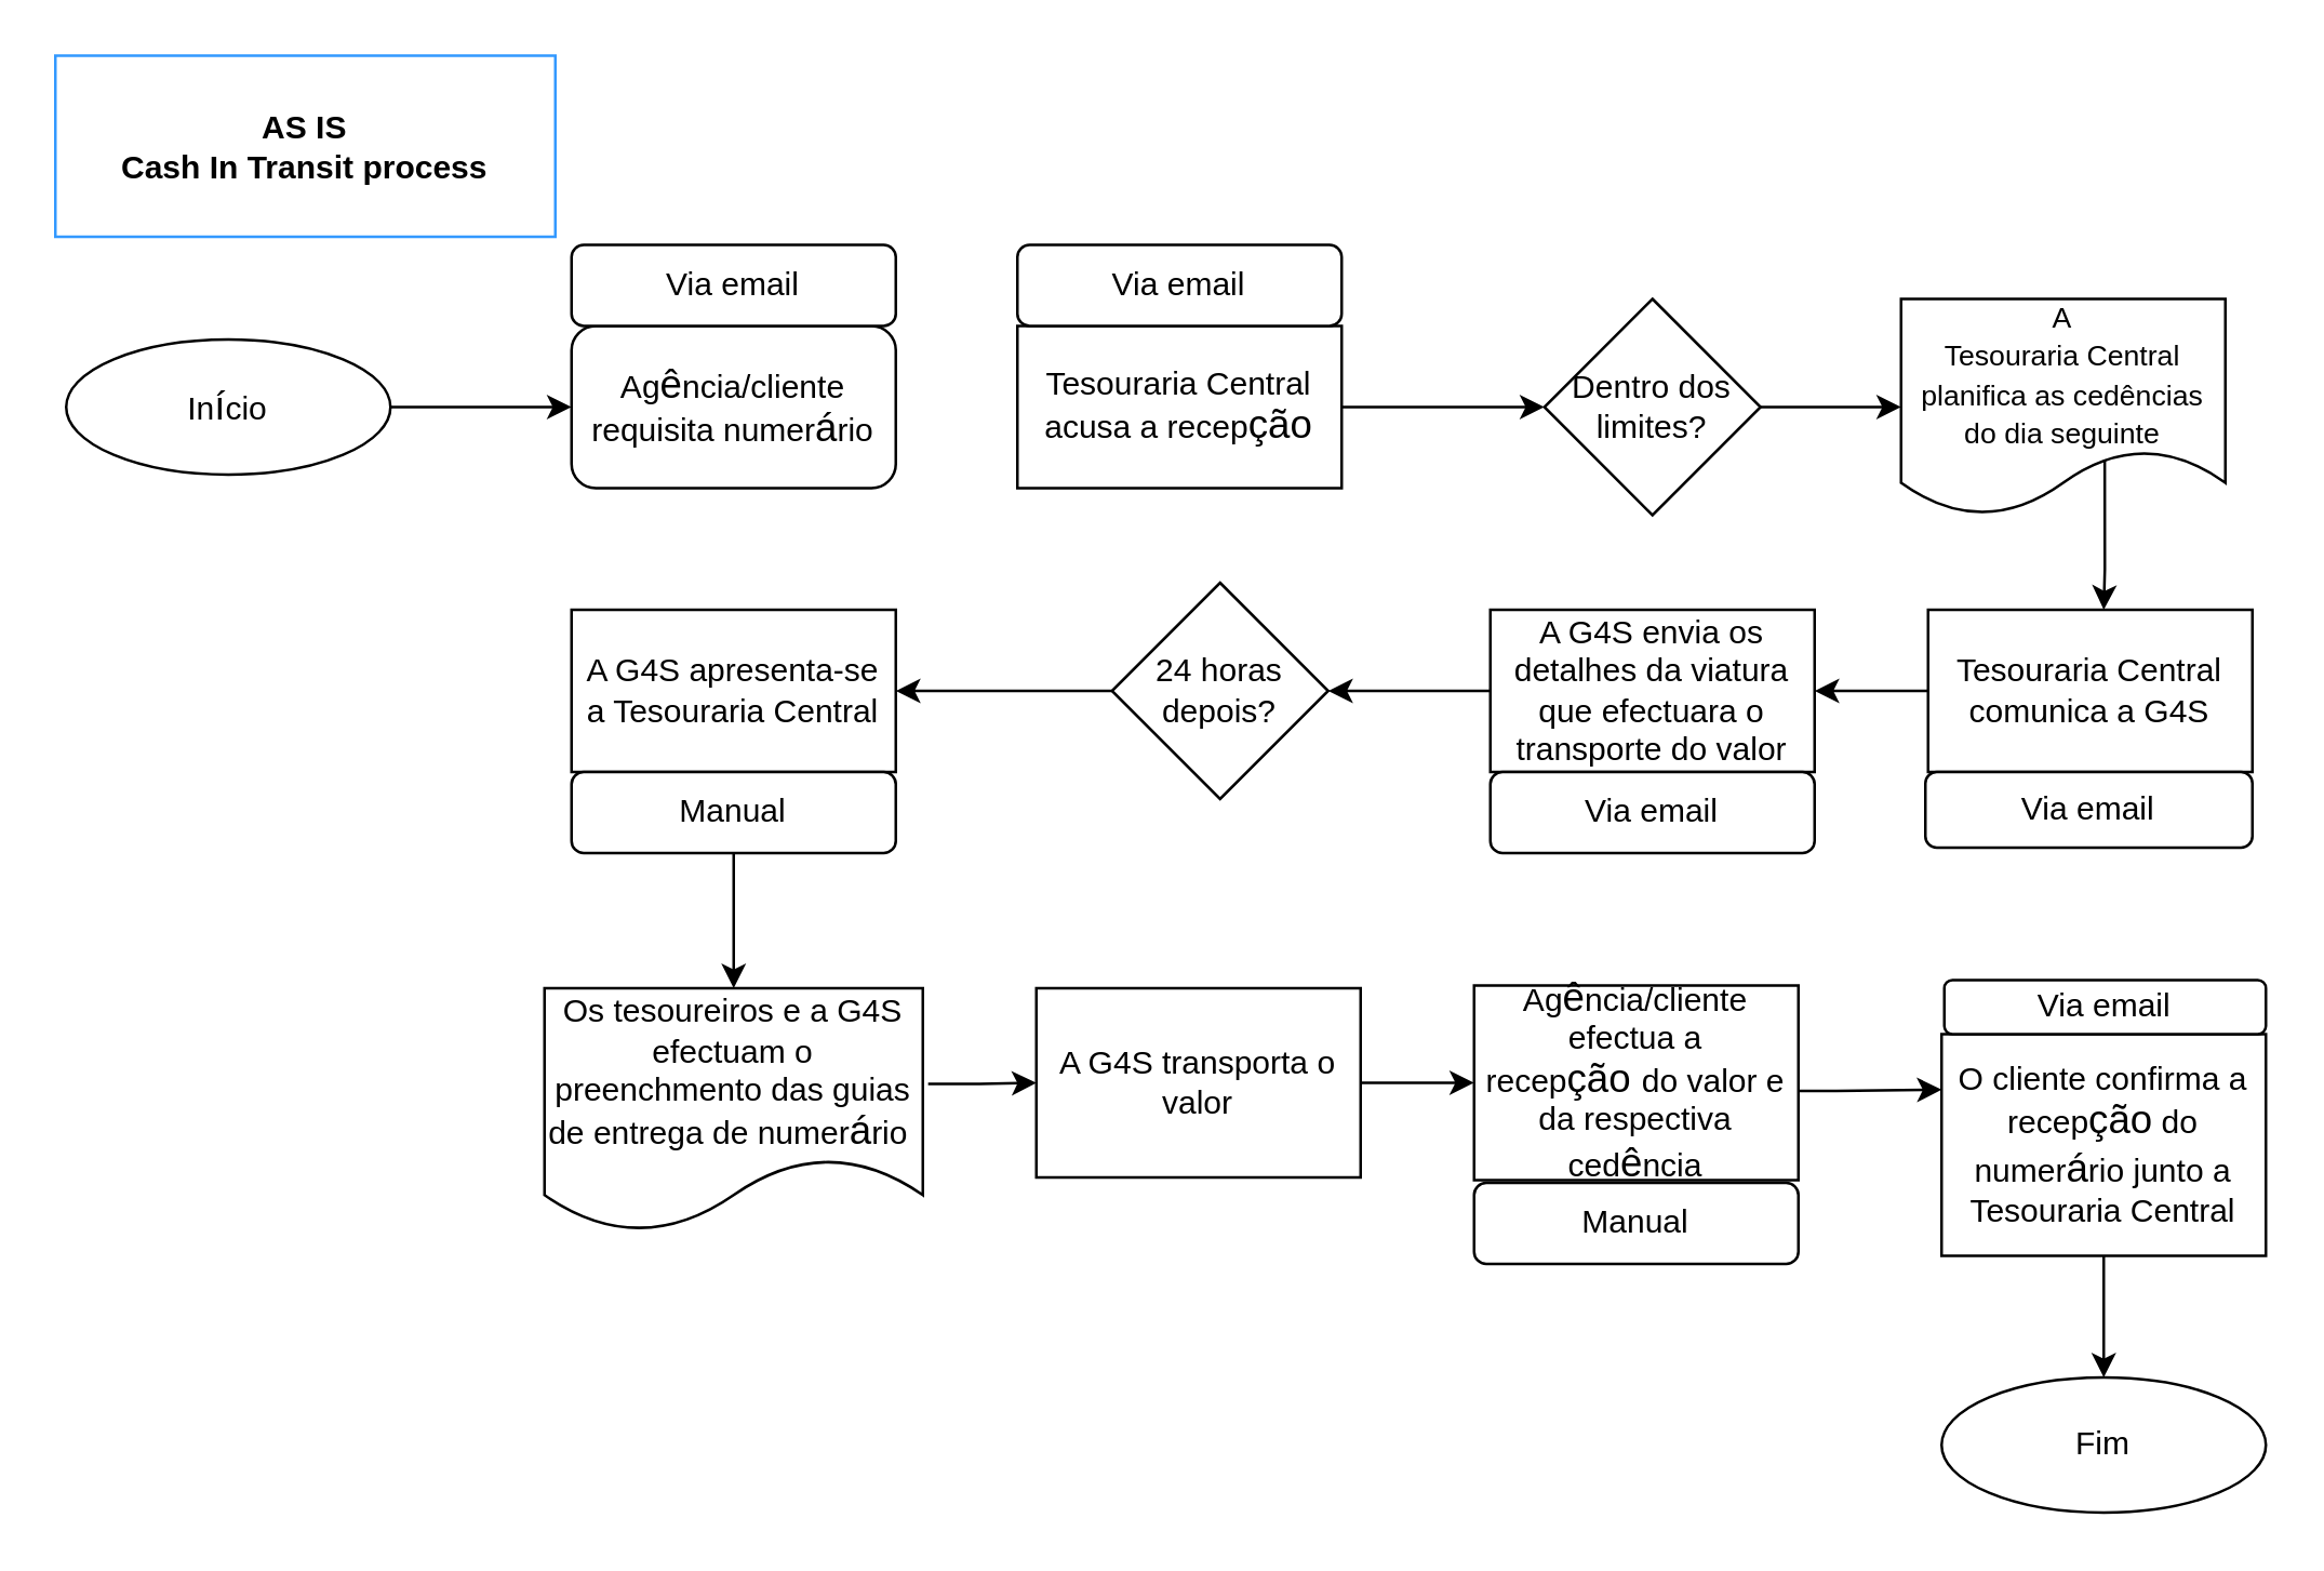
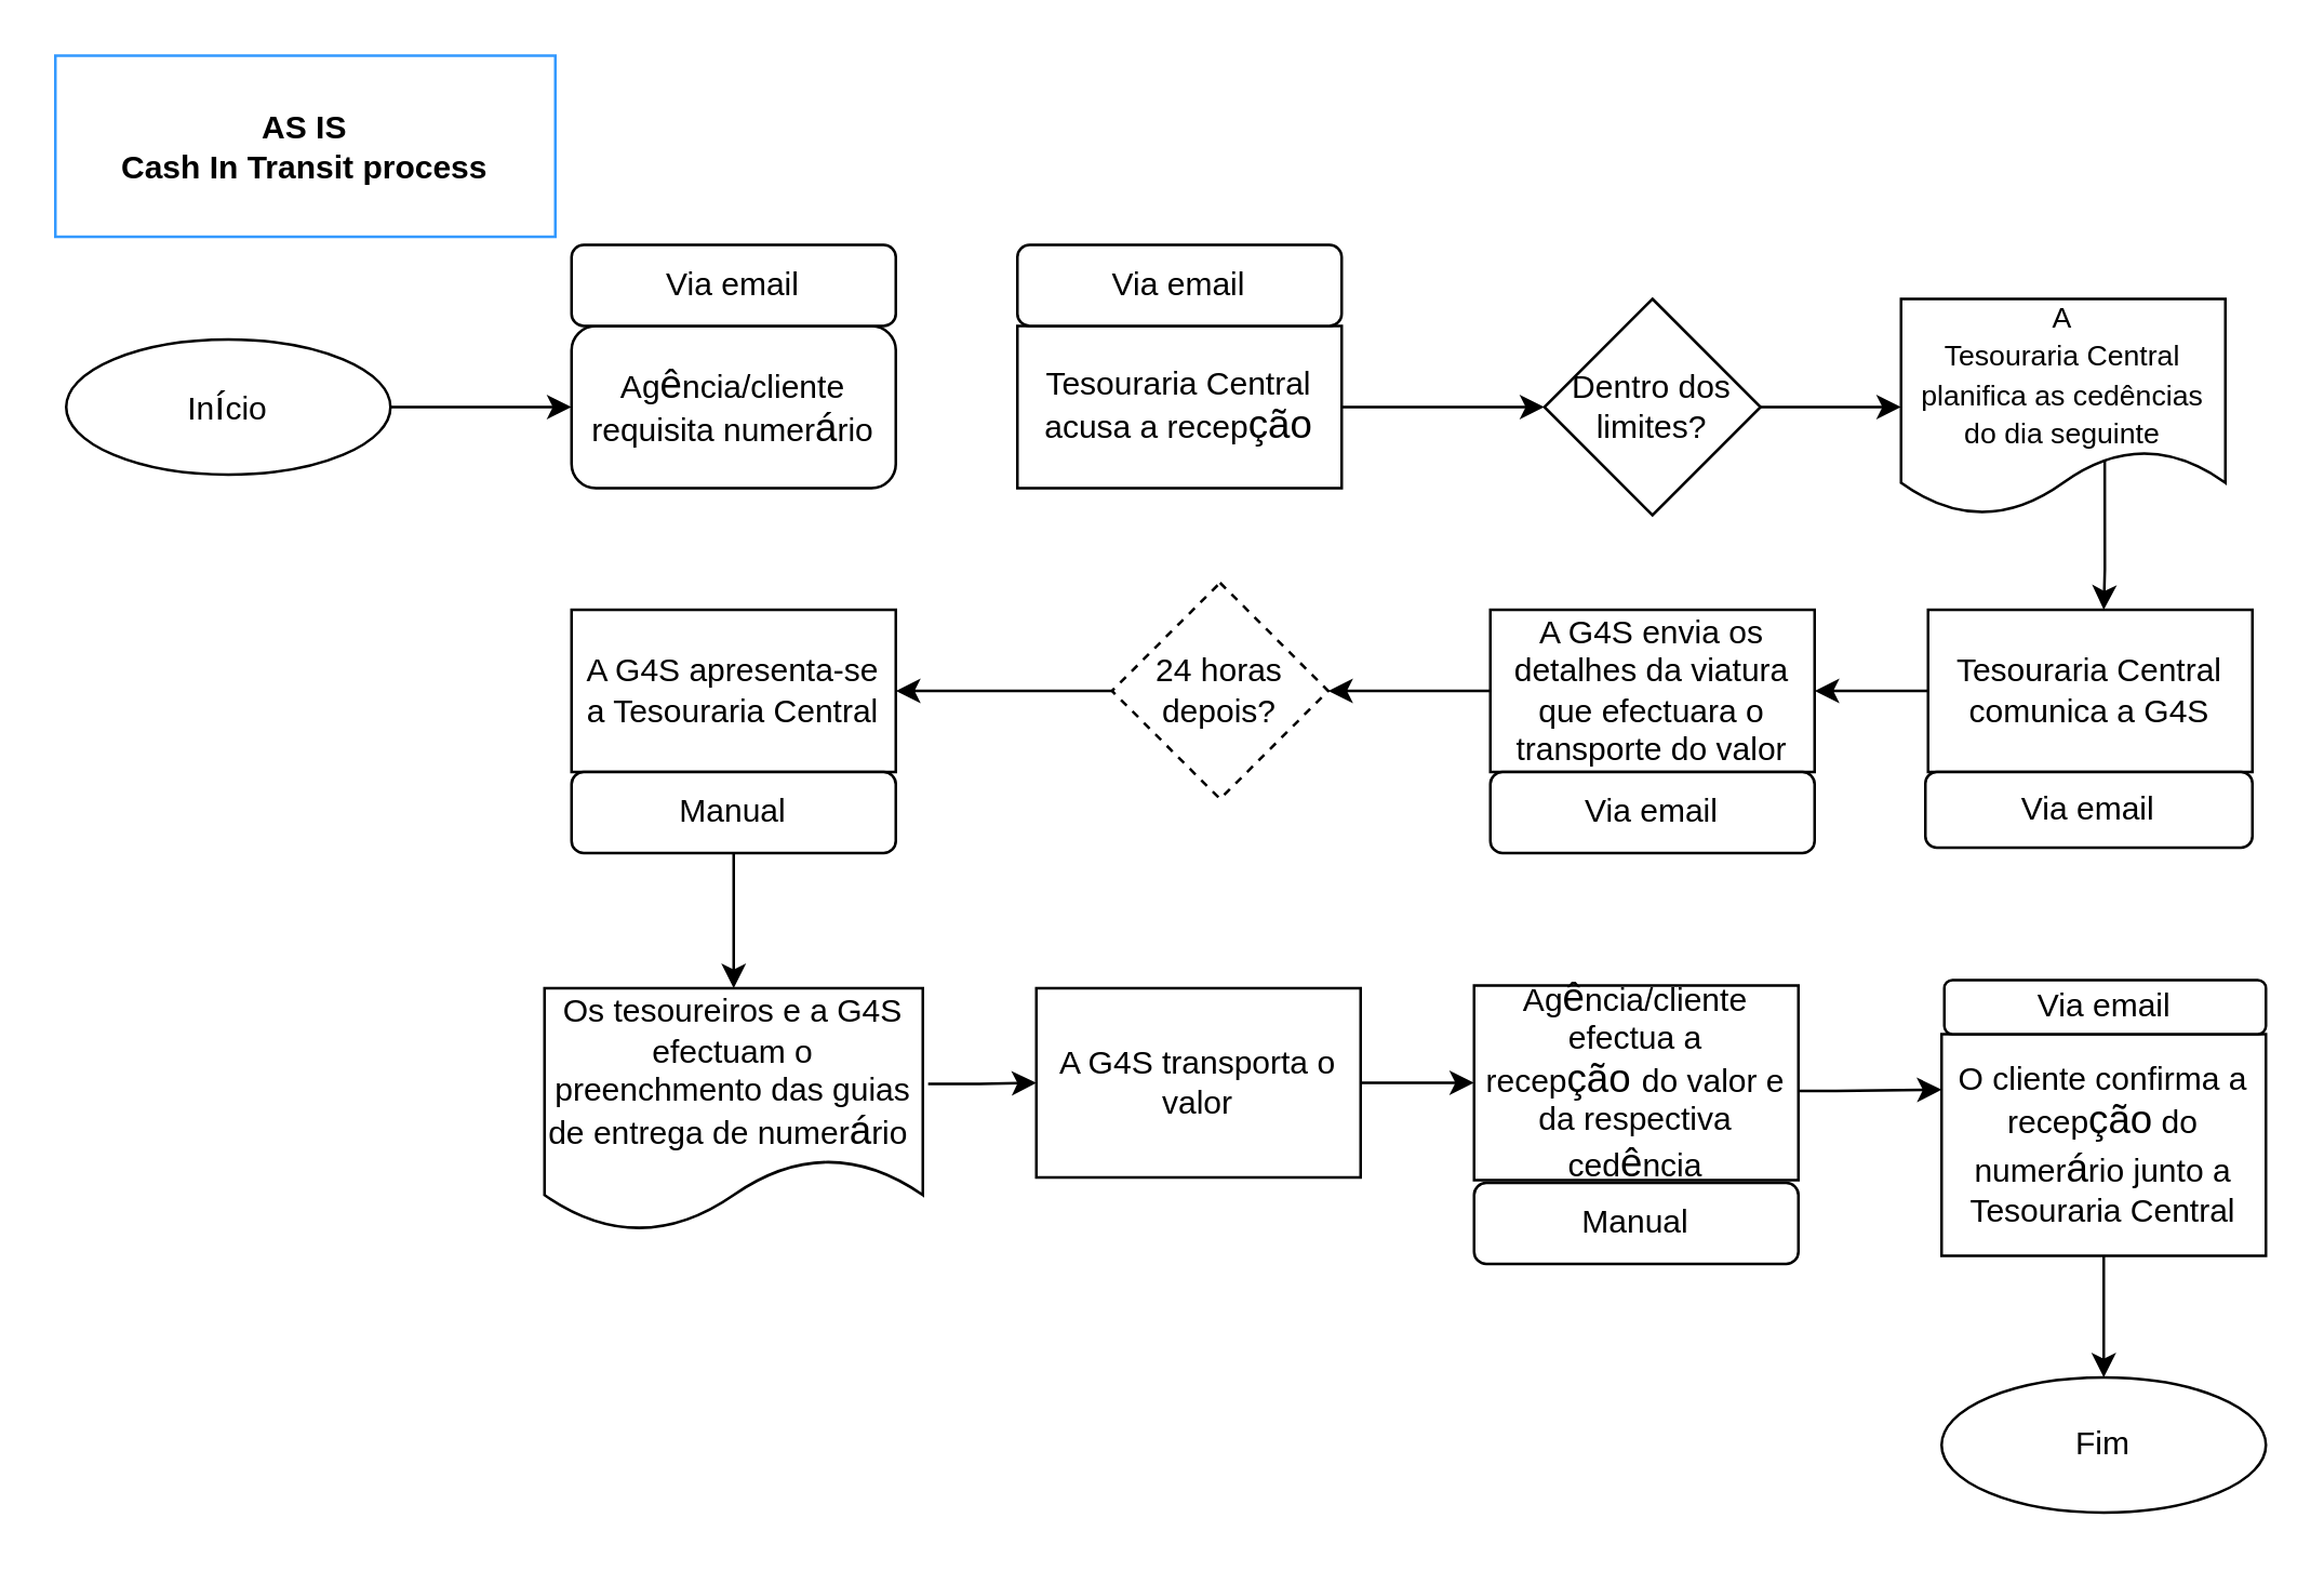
  <mxCell id="0" />
  <mxCell id="1" parent="0" />
  <mxCell id="2" value="Ag&lt;span lang=&quot;EN-US&quot; style=&quot;font-size: 11.0pt ; line-height: 107% ; font-family: &amp;#34;calibri&amp;#34; , sans-serif&quot;&gt;ê&lt;/span&gt;ncia/cliente requisita numer&lt;span lang=&quot;EN-US&quot; style=&quot;font-size: 11.0pt ; line-height: 107% ; font-family: &amp;#34;calibri&amp;#34; , sans-serif&quot;&gt;á&lt;/span&gt;rio" style="whiteSpace=wrap;html=1;rounded=1;" parent="1" vertex="1"><mxGeometry x="211" y="120" width="120" height="60" as="geometry" /></mxCell>
  <mxCell id="3" value="" style="edgeStyle=orthogonalEdgeStyle;rounded=0;orthogonalLoop=1;jettySize=auto;html=1;entryX=0;entryY=0.5;entryDx=0;entryDy=0;" parent="1" source="4" target="6" edge="1"><mxGeometry relative="1" as="geometry"><mxPoint x="531" y="150" as="targetPoint" /></mxGeometry></mxCell>
  <mxCell id="4" value="Tesouraria Central acusa a recep&lt;span lang=&quot;EN-US&quot; style=&quot;font-size: 11.0pt ; line-height: 107% ; font-family: &amp;#34;calibri&amp;#34; , sans-serif&quot;&gt;ção&lt;/span&gt;" style="rounded=0;whiteSpace=wrap;html=1;" parent="1" vertex="1"><mxGeometry x="376" y="120" width="120" height="60" as="geometry" /></mxCell>
  <mxCell id="5" value="" style="edgeStyle=orthogonalEdgeStyle;rounded=0;orthogonalLoop=1;jettySize=auto;html=1;" parent="1" source="6" target="28" edge="1"><mxGeometry relative="1" as="geometry"><mxPoint x="681" y="150" as="targetPoint" /></mxGeometry></mxCell>
  <mxCell id="6" value="Dentro dos limites?" style="rhombus;whiteSpace=wrap;html=1;" parent="1" vertex="1"><mxGeometry x="571" y="110" width="80" height="80" as="geometry" /></mxCell>
  <mxCell id="7" value="" style="edgeStyle=orthogonalEdgeStyle;rounded=0;orthogonalLoop=1;jettySize=auto;html=1;" parent="1" source="8" target="2" edge="1"><mxGeometry relative="1" as="geometry" /></mxCell>
  <mxCell id="8" value="In&lt;span lang=&quot;EN-US&quot; style=&quot;font-size: 11.0pt ; line-height: 107% ; font-family: &amp;#34;calibri&amp;#34; , sans-serif&quot;&gt;í&lt;/span&gt;cio" style="ellipse;whiteSpace=wrap;html=1;" parent="1" vertex="1"><mxGeometry x="24" y="125" width="120" height="50" as="geometry" /></mxCell>
  <mxCell id="9" value="Via email" style="rounded=1;whiteSpace=wrap;html=1;" parent="1" vertex="1"><mxGeometry x="376" y="90" width="120" height="30" as="geometry" /></mxCell>
  <mxCell id="10" value="" style="edgeStyle=orthogonalEdgeStyle;rounded=0;orthogonalLoop=1;jettySize=auto;html=1;exitX=0.628;exitY=0.729;exitDx=0;exitDy=0;exitPerimeter=0;" parent="1" source="28" edge="1"><mxGeometry relative="1" as="geometry"><mxPoint x="741" y="180" as="sourcePoint" /><mxPoint x="778" y="225" as="targetPoint" /></mxGeometry></mxCell>
  <mxCell id="11" value="A G4S apresenta-se a Tesouraria Central" style="rounded=0;whiteSpace=wrap;html=1;" parent="1" vertex="1"><mxGeometry x="211" y="225" width="120" height="60" as="geometry" /></mxCell>
  <mxCell id="12" value="" style="edgeStyle=orthogonalEdgeStyle;rounded=0;orthogonalLoop=1;jettySize=auto;html=1;" parent="1" source="18" target="11" edge="1"><mxGeometry relative="1" as="geometry"><mxPoint x="376" y="235" as="sourcePoint" /></mxGeometry></mxCell>
  <mxCell id="13" value="" style="edgeStyle=orthogonalEdgeStyle;rounded=0;orthogonalLoop=1;jettySize=auto;html=1;entryX=1;entryY=0.5;entryDx=0;entryDy=0;" parent="1" source="14" target="18" edge="1"><mxGeometry relative="1" as="geometry"><mxPoint x="481" y="235" as="targetPoint" /></mxGeometry></mxCell>
  <mxCell id="14" value="A G4S envia os detalhes da viatura que efectuara o transporte do valor" style="rounded=0;whiteSpace=wrap;html=1;" parent="1" vertex="1"><mxGeometry x="551" y="225" width="120" height="60" as="geometry" /></mxCell>
  <mxCell id="15" value="" style="edgeStyle=orthogonalEdgeStyle;rounded=0;orthogonalLoop=1;jettySize=auto;html=1;" parent="1" source="16" target="14" edge="1"><mxGeometry relative="1" as="geometry" /></mxCell>
  <mxCell id="16" value="Tesouraria Central comunica a G4S" style="rounded=0;whiteSpace=wrap;html=1;" parent="1" vertex="1"><mxGeometry x="713" y="225" width="120" height="60" as="geometry" /></mxCell>
  <mxCell id="17" value="Via email" style="rounded=1;whiteSpace=wrap;html=1;" parent="1" vertex="1"><mxGeometry x="712" y="285" width="121" height="28" as="geometry" /></mxCell>
- <mxCell id="18" value="24 horas depois?" style="rhombus;whiteSpace=wrap;html=1;" parent="1" vertex="1"><mxGeometry x="411" y="215" width="80" height="80" as="geometry" /></mxCell>
+ <mxCell id="18" value="24 horas depois?" style="rhombus;whiteSpace=wrap;html=1;dashed=1;" parent="1" vertex="1"><mxGeometry x="411" y="215" width="80" height="80" as="geometry" /></mxCell>
  <mxCell id="19" value="" style="edgeStyle=orthogonalEdgeStyle;rounded=0;orthogonalLoop=1;jettySize=auto;html=1;" parent="1" source="20" target="25" edge="1"><mxGeometry relative="1" as="geometry" /></mxCell>
  <mxCell id="20" value="A G4S transporta o valor" style="rounded=0;whiteSpace=wrap;html=1;" parent="1" vertex="1"><mxGeometry x="383" y="365" width="120" height="70" as="geometry" /></mxCell>
  <mxCell id="21" value="Via email" style="rounded=1;whiteSpace=wrap;html=1;" parent="1" vertex="1"><mxGeometry x="551" y="285" width="120" height="30" as="geometry" /></mxCell>
  <mxCell id="22" value="" style="edgeStyle=orthogonalEdgeStyle;rounded=0;orthogonalLoop=1;jettySize=auto;html=1;entryX=0.5;entryY=0;entryDx=0;entryDy=0;" parent="1" source="23" target="30" edge="1"><mxGeometry relative="1" as="geometry"><mxPoint x="274" y="355" as="targetPoint" /></mxGeometry></mxCell>
  <mxCell id="23" value="Manual" style="rounded=1;whiteSpace=wrap;html=1;" parent="1" vertex="1"><mxGeometry x="211" y="285" width="120" height="30" as="geometry" /></mxCell>
  <mxCell id="24" value="" style="edgeStyle=orthogonalEdgeStyle;rounded=0;orthogonalLoop=1;jettySize=auto;html=1;entryX=0;entryY=0.25;entryDx=0;entryDy=0;" parent="1" source="25" target="27" edge="1"><mxGeometry relative="1" as="geometry"><mxPoint x="718" y="403" as="targetPoint" /><Array as="points"><mxPoint x="679" y="403" /><mxPoint x="679" y="403" /></Array></mxGeometry></mxCell>
  <mxCell id="25" value="Ag&lt;span lang=&quot;EN-US&quot; style=&quot;font-size: 11.0pt ; line-height: 107% ; font-family: &amp;#34;calibri&amp;#34; , sans-serif&quot;&gt;ê&lt;/span&gt;ncia/cliente efectua a recep&lt;span lang=&quot;EN-US&quot; style=&quot;font-size: 11.0pt ; line-height: 107% ; font-family: &amp;#34;calibri&amp;#34; , sans-serif&quot;&gt;ção&amp;nbsp;&lt;/span&gt;do valor e da respectiva ced&lt;span style=&quot;font-family: &amp;#34;calibri&amp;#34; , sans-serif ; font-size: 14.667px&quot;&gt;ê&lt;/span&gt;ncia" style="rounded=0;whiteSpace=wrap;html=1;" parent="1" vertex="1"><mxGeometry x="545" y="364" width="120" height="72" as="geometry" /></mxCell>
  <mxCell id="26" value="" style="edgeStyle=orthogonalEdgeStyle;rounded=0;orthogonalLoop=1;jettySize=auto;html=1;" parent="1" source="27" target="31" edge="1"><mxGeometry relative="1" as="geometry" /></mxCell>
  <mxCell id="27" value="O cliente confirma a recep&lt;span style=&quot;font-family: &amp;#34;calibri&amp;#34; , sans-serif ; font-size: 14.667px&quot;&gt;ção&lt;/span&gt;&amp;nbsp;do numer&lt;span style=&quot;font-family: &amp;#34;calibri&amp;#34; , sans-serif ; font-size: 14.667px&quot;&gt;á&lt;/span&gt;rio junto a Tesouraria Central" style="rounded=0;whiteSpace=wrap;html=1;" parent="1" vertex="1"><mxGeometry x="718" y="382" width="120" height="82" as="geometry" /></mxCell>
  <mxCell id="28" value="&lt;span style=&quot;font-size: 10.667px ; white-space: normal&quot;&gt;A&lt;/span&gt;&lt;br style=&quot;font-size: 10.667px ; white-space: normal&quot;&gt;&lt;span style=&quot;font-size: 10.667px ; white-space: normal&quot;&gt;Tesouraria Central planifica as cedências do dia seguinte&lt;/span&gt;" style="shape=document;whiteSpace=wrap;html=1;boundedLbl=1;" parent="1" vertex="1"><mxGeometry x="703" y="110" width="120" height="80" as="geometry" /></mxCell>
  <mxCell id="29" value="" style="edgeStyle=orthogonalEdgeStyle;rounded=0;orthogonalLoop=1;jettySize=auto;html=1;exitX=1.014;exitY=0.393;exitDx=0;exitDy=0;exitPerimeter=0;" parent="1" source="30" target="20" edge="1"><mxGeometry relative="1" as="geometry" /></mxCell>
  <mxCell id="30" value="&lt;span style=&quot;white-space: normal&quot;&gt;Os tesoureiros e a G4S efectuam o preenchmento das guias de entrega de numer&lt;/span&gt;&lt;span style=&quot;font-family: &amp;#34;calibri&amp;#34; , sans-serif ; font-size: 14.667px&quot;&gt;á&lt;/span&gt;&lt;span style=&quot;white-space: normal&quot;&gt;rio&amp;nbsp;&lt;/span&gt;" style="shape=document;whiteSpace=wrap;html=1;boundedLbl=1;" parent="1" vertex="1"><mxGeometry x="201" y="365" width="140" height="90" as="geometry" /></mxCell>
  <mxCell id="31" value="Fim" style="ellipse;whiteSpace=wrap;html=1;" parent="1" vertex="1"><mxGeometry x="718" y="509" width="120" height="50" as="geometry" /></mxCell>
  <mxCell id="32" value="Manual" style="rounded=1;whiteSpace=wrap;html=1;" parent="1" vertex="1"><mxGeometry x="545" y="437" width="120" height="30" as="geometry" /></mxCell>
  <mxCell id="33" value="Via email" style="rounded=1;whiteSpace=wrap;html=1;direction=north;" parent="1" vertex="1"><mxGeometry x="719" y="362" width="119" height="20" as="geometry" /></mxCell>
  <mxCell id="34" value="Via email" style="rounded=1;whiteSpace=wrap;html=1;" parent="1" vertex="1"><mxGeometry x="211" y="90" width="120" height="30" as="geometry" /></mxCell>
  <mxCell id="35" value="&lt;b&gt;AS IS&lt;br&gt;Cash In Transit process&lt;/b&gt;" style="text;html=1;strokeColor=#3399FF;fillColor=none;align=center;verticalAlign=middle;whiteSpace=wrap;rounded=0;" parent="1" vertex="1"><mxGeometry x="20" y="20" width="185" height="67" as="geometry" /></mxCell>
